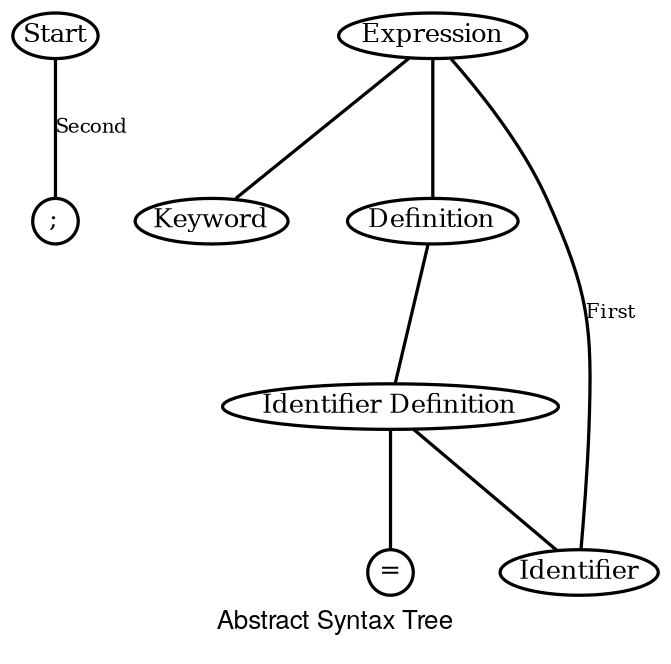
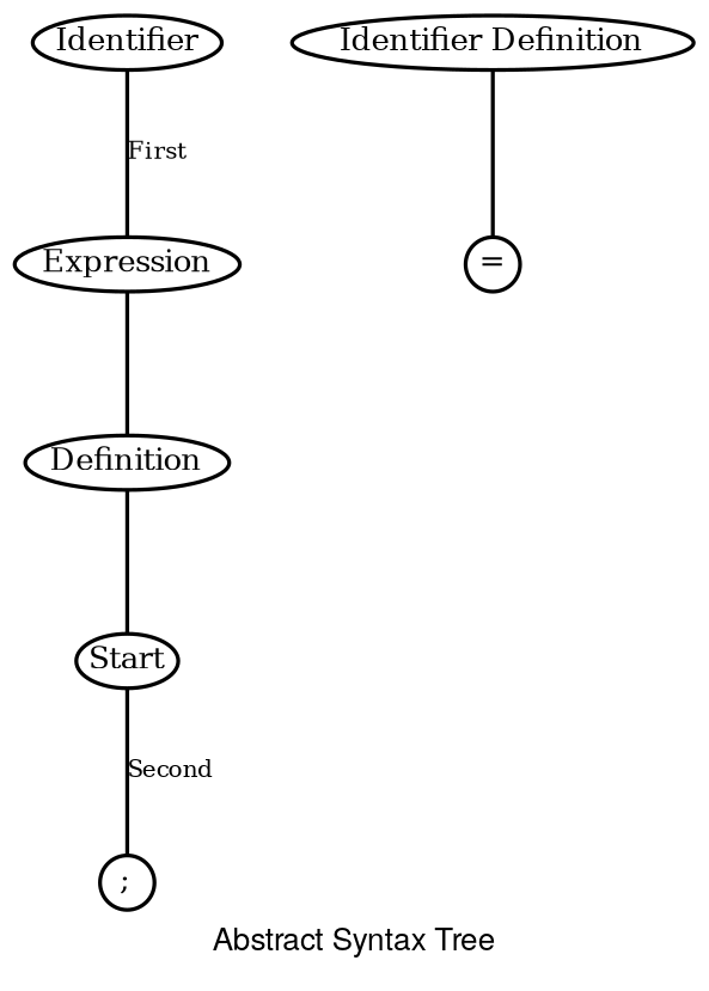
  graph {
    fontname="Helvetica,Arial,sans-serif"
    fontsize=8
    label="Abstract Syntax Tree"
    node [fontsize=8 margin=0]
    edge [fontsize=6]
    n1 [height=.2 label=Start width=.2]
    n2 [height=.2 label=";" width=.2]
    n3 [height=.2 label=Expression width=.2]
-   n4 [height=.2 label=Keyword width=.2]
    n5 [height=.2 label=Definition width=.2]
    n6 [height=.2 label="Identifier Definition" width=.2]
    n7 [height=.2 label=Identifier width=.2]
    n8 [height=.2 label="=" width=.2]
    n1 -- n2 [label=Second]
-   n3 -- n4
    n3 -- n5
-   n5 -- n6
-   n6 -- n7
+   n5 -- n1
    n6 -- n8
    n7 -- n3 [label=First]
  }
